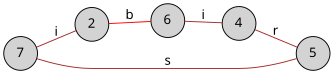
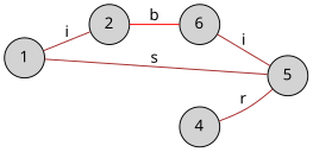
  graph {
    fontname="Noto Sans"
    rankdir=LR
    node [fontname="Noto Sans" shape=circle style=filled]
    edge [color=brown fontname="Noto Sans"]
-   1 [label=7]
+   1
    2
    n3 [label=6]
    4
    5
    1 -- 2 [label=i]
    2 -- n3 [color=red label=b]
-   n3 -- 4 [label=i]
+   n3 -- 5 [label=i]
    4 -- 5 [label=r]
    5 -- 1 [label=s]
  }
